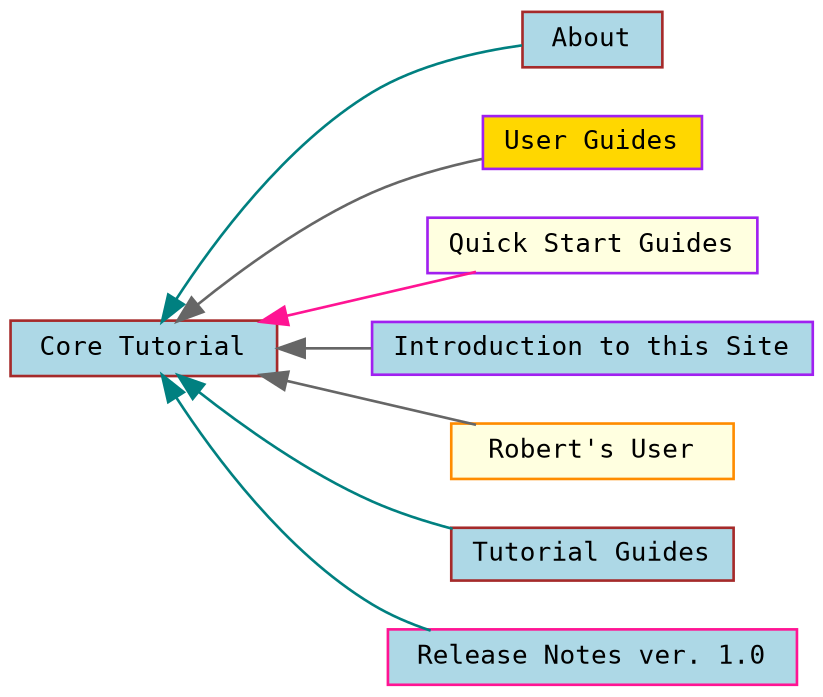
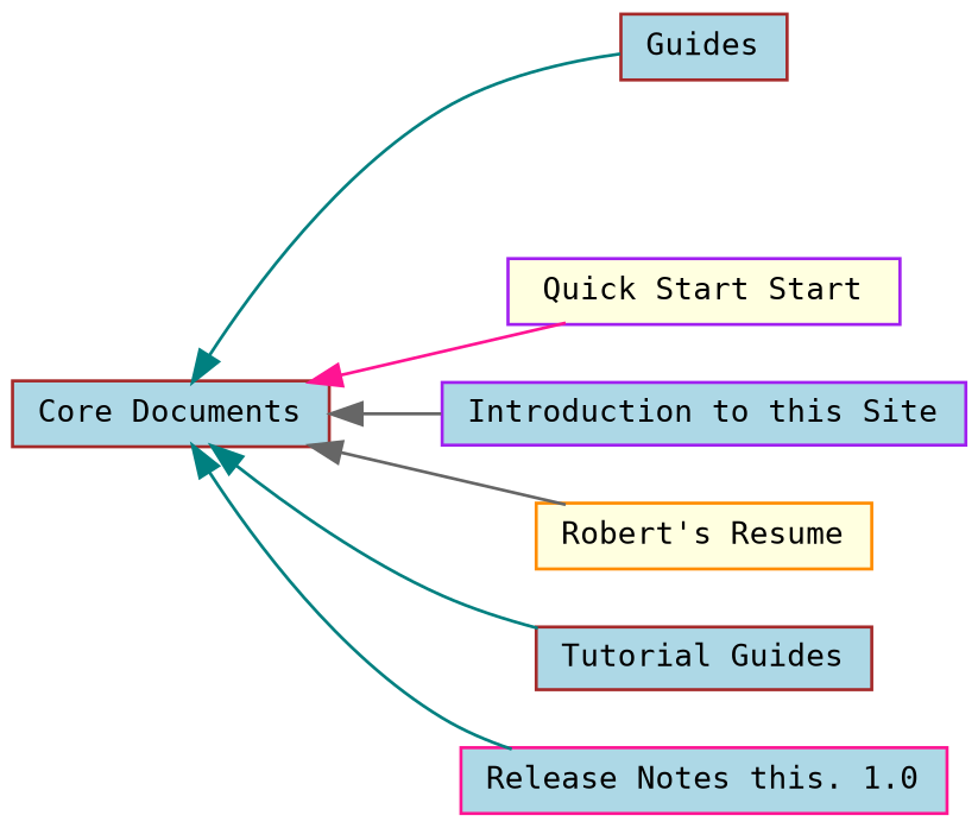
  digraph {
    fontname="DejaVu Sans Mono"
    rankdir=LR
    node [color=brown fillcolor=lightblue fontname="DejaVu Sans Mono" fontsize=10 shape=record style=filled]
    edge [color=teal dir=back fontname="DejaVu Sans Mono" fontsize=10 labelfontname=Helvetica labelfontsize=10 shape=plaintext style=solid]
-   n1 [fontcolor=black height=0.2 label="Core Tutorial" width=0.4]
-   n2 [height=0.2 label=About width=0.4]
-   n3 [color=purple fillcolor=gold height=0.2 label="User Guides" width=0.4]
-   n4 [color=purple fillcolor=lightyellow height=0.2 label="Quick Start Guides" width=0.4]
+   n1 [fontcolor=black height=0.2 label="Core Documents" width=0.4]
+   n2 [height=0.2 label=Guides width=0.4]
+   n4 [color=purple fillcolor=lightyellow height=0.2 label="Quick Start Start" width=0.4]
    n5 [color=purple height=0.2 label="Introduction to this Site" width=0.4]
-   n6 [color=darkorange fillcolor=lightyellow height=0.2 label="Robert's User" width=0.4]
+   n6 [color=darkorange fillcolor=lightyellow height=0.2 label="Robert's Resume" width=0.4]
    n7 [height=0.2 label="Tutorial Guides" width=0.4]
-   n8 [color=deeppink height=0.2 label="Release Notes ver. 1.0" width=0.4]
+   n8 [color=deeppink height=0.2 label="Release Notes this. 1.0" width=0.4]
    n1 -> n2
-   n1 -> n3 [color=gray40]
    n1 -> n4 [color=deeppink]
    n1 -> n5 [color=gray40]
    n1 -> n6 [color=gray40]
    n1 -> n7
    n1 -> n8
  }
